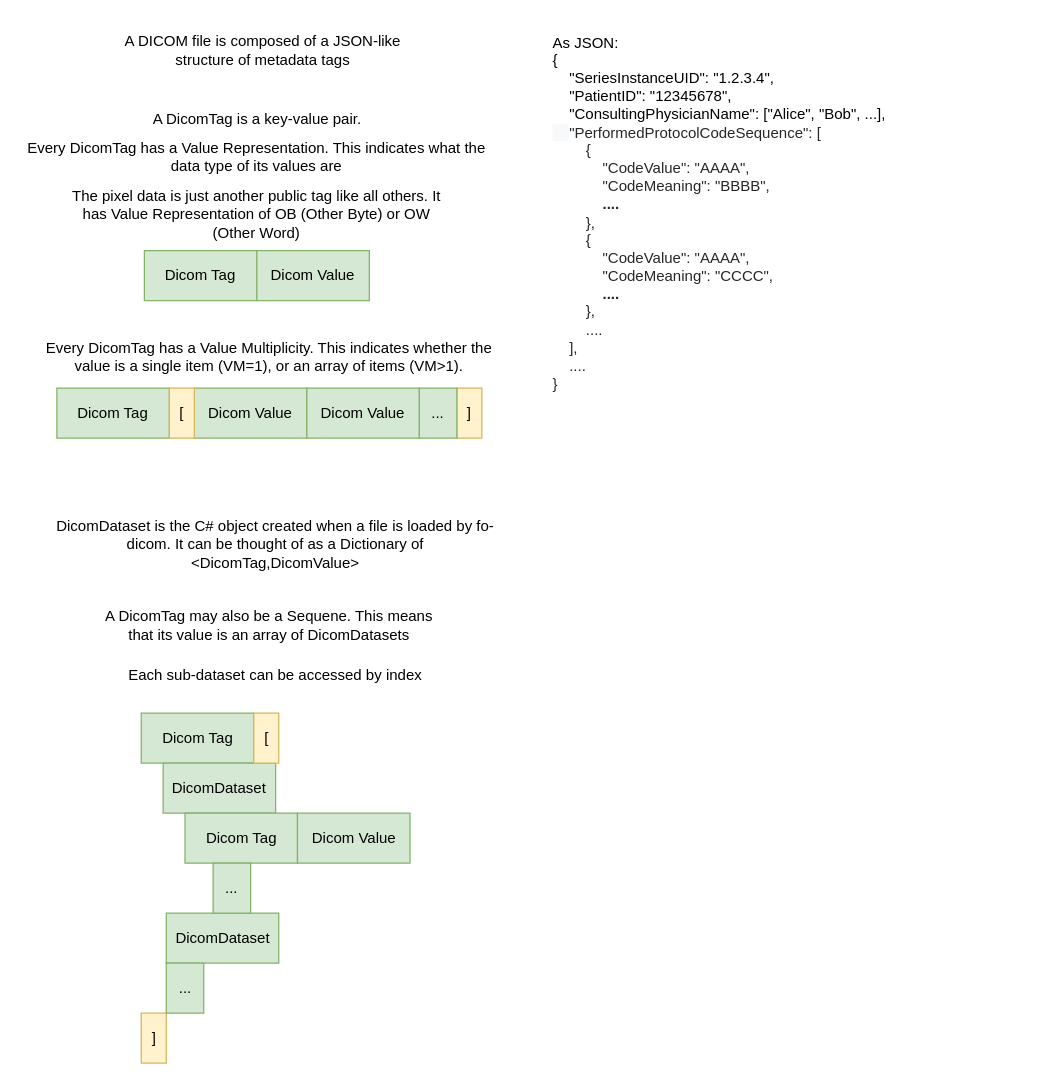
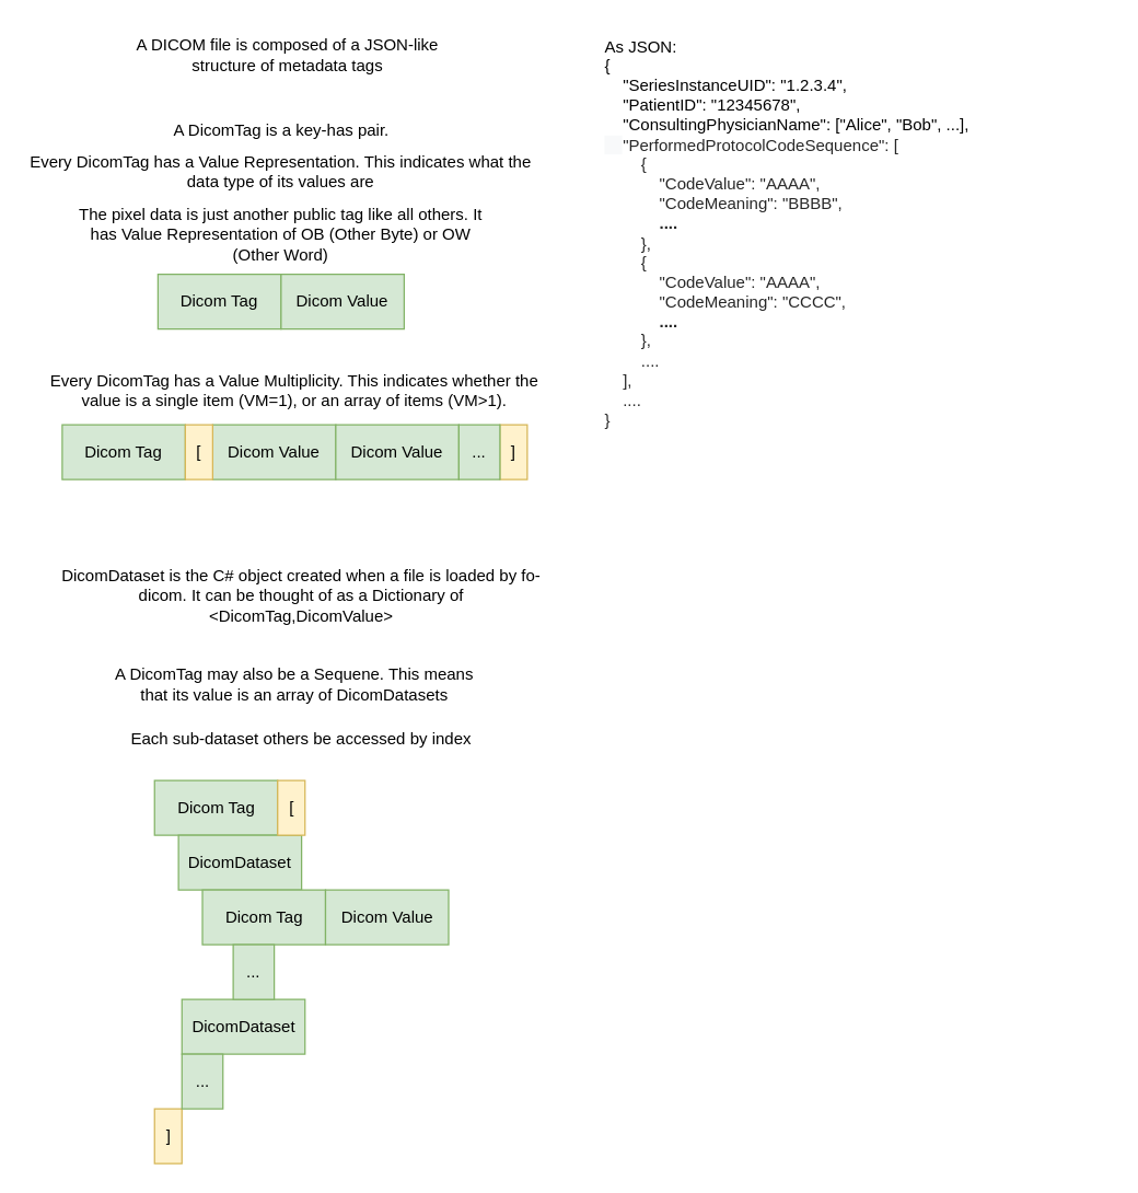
  <mxCell id="0" />
  <mxCell id="1" parent="0" />
  <mxCell id="2" value="DicomDataset is the C# object created when a file is loaded by fo-dicom. It can be thought of as a Dictionary of &amp;lt;DicomTag,DicomValue&amp;gt;" style="text;html=1;strokeColor=none;fillColor=none;align=center;verticalAlign=middle;whiteSpace=wrap;rounded=0;" vertex="1" parent="1"><mxGeometry x="35" y="390" width="370" height="90" as="geometry" /></mxCell>
  <mxCell id="3" value="Every DicomTag has a Value Multiplicity. This indicates whether the value is a single item (VM=1), or an array of items (VM&amp;gt;1)." style="text;html=1;strokeColor=none;fillColor=none;align=center;verticalAlign=middle;whiteSpace=wrap;rounded=0;" vertex="1" parent="1"><mxGeometry x="35" y="270" width="360" height="30" as="geometry" /></mxCell>
  <mxCell id="4" value="A DicomTag may also be a Sequene. This means that its value is an array of DicomDatasets" style="text;html=1;strokeColor=none;fillColor=none;align=center;verticalAlign=middle;whiteSpace=wrap;rounded=0;" vertex="1" parent="1"><mxGeometry x="75" y="480" width="280" height="40" as="geometry" /></mxCell>
  <mxCell id="5" value="&lt;font style=&quot;font-size: 12px&quot;&gt;As JSON:&lt;br&gt;{&lt;br&gt;&amp;nbsp; &amp;nbsp; &quot;SeriesInstanceUID&quot;: &quot;1.2.3.4&quot;,&lt;br&gt;&lt;/font&gt;&lt;div&gt;&lt;span&gt;&lt;font style=&quot;font-size: 12px&quot;&gt;&amp;nbsp; &amp;nbsp; &quot;PatientID&quot;: &quot;12345678&quot;,&lt;/font&gt;&lt;/span&gt;&lt;/div&gt;&lt;div&gt;&lt;span&gt;&lt;font style=&quot;font-size: 12px&quot;&gt;&amp;nbsp; &amp;nbsp; &quot;ConsultingPhysicianName&quot;: [&quot;Alice&quot;, &quot;Bob&quot;, ...],&lt;/font&gt;&lt;/span&gt;&lt;/div&gt;&lt;div&gt;&lt;span style=&quot;background-color: rgb(248 , 249 , 250)&quot;&gt;&amp;nbsp; &amp;nbsp;&amp;nbsp;&lt;/span&gt;&lt;span style=&quot;background-color: rgb(255 , 255 , 255) ; color: rgb(39 , 39 , 39)&quot;&gt;&quot;PerformedProtocolCodeSequence&quot;: [&lt;/span&gt;&lt;/div&gt;&lt;div&gt;&lt;span style=&quot;color: rgb(39 , 39 , 39) ; font-family: , &amp;#34;blinkmacsystemfont&amp;#34; , &amp;#34;segoe ui&amp;#34; , &amp;#34;roboto&amp;#34; , &amp;#34;helvetica&amp;#34; , &amp;#34;arial&amp;#34; , sans-serif , &amp;#34;apple color emoji&amp;#34; , &amp;#34;segoe ui emoji&amp;#34; , &amp;#34;segoe ui symbol&amp;#34; ; background-color: rgb(255 , 255 , 255)&quot;&gt;&lt;font style=&quot;font-size: 12px&quot;&gt;&amp;nbsp; &amp;nbsp; &amp;nbsp; &amp;nbsp; {&lt;/font&gt;&lt;/span&gt;&lt;/div&gt;&lt;div&gt;&lt;span style=&quot;color: rgb(39 , 39 , 39) ; font-family: , &amp;#34;blinkmacsystemfont&amp;#34; , &amp;#34;segoe ui&amp;#34; , &amp;#34;roboto&amp;#34; , &amp;#34;helvetica&amp;#34; , &amp;#34;arial&amp;#34; , sans-serif , &amp;#34;apple color emoji&amp;#34; , &amp;#34;segoe ui emoji&amp;#34; , &amp;#34;segoe ui symbol&amp;#34; ; background-color: rgb(255 , 255 , 255)&quot;&gt;&lt;font style=&quot;font-size: 12px&quot;&gt;&amp;nbsp; &amp;nbsp; &amp;nbsp; &amp;nbsp; &amp;nbsp; &amp;nbsp; &quot;CodeValue&quot;: &quot;AAAA&quot;,&lt;/font&gt;&lt;/span&gt;&lt;/div&gt;&lt;div&gt;&lt;span style=&quot;color: rgb(39 , 39 , 39) ; font-family: , &amp;#34;blinkmacsystemfont&amp;#34; , &amp;#34;segoe ui&amp;#34; , &amp;#34;roboto&amp;#34; , &amp;#34;helvetica&amp;#34; , &amp;#34;arial&amp;#34; , sans-serif , &amp;#34;apple color emoji&amp;#34; , &amp;#34;segoe ui emoji&amp;#34; , &amp;#34;segoe ui symbol&amp;#34; ; background-color: rgb(255 , 255 , 255)&quot;&gt;&lt;font style=&quot;font-size: 12px&quot;&gt;&amp;nbsp; &amp;nbsp; &amp;nbsp; &amp;nbsp; &amp;nbsp; &amp;nbsp; &quot;CodeMeaning&quot;: &quot;BBBB&quot;,&lt;/font&gt;&lt;/span&gt;&lt;/div&gt;&lt;div&gt;&lt;span style=&quot;color: rgb(39 , 39 , 39) ; font-family: , &amp;#34;blinkmacsystemfont&amp;#34; , &amp;#34;segoe ui&amp;#34; , &amp;#34;roboto&amp;#34; , &amp;#34;helvetica&amp;#34; , &amp;#34;arial&amp;#34; , sans-serif , &amp;#34;apple color emoji&amp;#34; , &amp;#34;segoe ui emoji&amp;#34; , &amp;#34;segoe ui symbol&amp;#34; ; background-color: rgb(255 , 255 , 255)&quot;&gt;&lt;font style=&quot;font-size: 12px&quot;&gt;&lt;b&gt;&amp;nbsp; &amp;nbsp; &amp;nbsp; &amp;nbsp; &amp;nbsp; &amp;nbsp; ....&lt;/b&gt;&lt;/font&gt;&lt;/span&gt;&lt;/div&gt;&lt;div&gt;&lt;span style=&quot;color: rgb(39 , 39 , 39) ; font-family: , &amp;#34;blinkmacsystemfont&amp;#34; , &amp;#34;segoe ui&amp;#34; , &amp;#34;roboto&amp;#34; , &amp;#34;helvetica&amp;#34; , &amp;#34;arial&amp;#34; , sans-serif , &amp;#34;apple color emoji&amp;#34; , &amp;#34;segoe ui emoji&amp;#34; , &amp;#34;segoe ui symbol&amp;#34; ; background-color: rgb(255 , 255 , 255)&quot;&gt;&lt;font style=&quot;font-size: 12px&quot;&gt;&amp;nbsp; &amp;nbsp; &amp;nbsp; &amp;nbsp; },&lt;/font&gt;&lt;/span&gt;&lt;/div&gt;&lt;div&gt;&lt;div&gt;&lt;span style=&quot;color: rgb(39 , 39 , 39) ; background-color: rgb(255 , 255 , 255)&quot;&gt;&amp;nbsp; &amp;nbsp; &amp;nbsp; &amp;nbsp; {&lt;/span&gt;&lt;/div&gt;&lt;div&gt;&lt;span style=&quot;color: rgb(39 , 39 , 39) ; background-color: rgb(255 , 255 , 255)&quot;&gt;&amp;nbsp; &amp;nbsp; &amp;nbsp; &amp;nbsp; &amp;nbsp; &amp;nbsp; &quot;CodeValue&quot;: &quot;AAAA&quot;,&lt;/span&gt;&lt;/div&gt;&lt;div&gt;&lt;span style=&quot;color: rgb(39 , 39 , 39) ; background-color: rgb(255 , 255 , 255)&quot;&gt;&amp;nbsp; &amp;nbsp; &amp;nbsp; &amp;nbsp; &amp;nbsp; &amp;nbsp; &quot;CodeMeaning&quot;: &quot;CCCC&quot;,&lt;/span&gt;&lt;/div&gt;&lt;div&gt;&lt;span style=&quot;color: rgb(39 , 39 , 39) ; background-color: rgb(255 , 255 , 255)&quot;&gt;&lt;b&gt;&amp;nbsp; &amp;nbsp; &amp;nbsp; &amp;nbsp; &amp;nbsp; &amp;nbsp; ....&lt;/b&gt;&lt;/span&gt;&lt;/div&gt;&lt;div&gt;&lt;span style=&quot;color: rgb(39 , 39 , 39) ; background-color: rgb(255 , 255 , 255)&quot;&gt;&amp;nbsp; &amp;nbsp; &amp;nbsp; &amp;nbsp; },&lt;/span&gt;&lt;/div&gt;&lt;div&gt;&lt;span style=&quot;color: rgb(39 , 39 , 39) ; background-color: rgb(255 , 255 , 255)&quot;&gt;&amp;nbsp; &amp;nbsp; &amp;nbsp; &amp;nbsp; ....&lt;/span&gt;&lt;/div&gt;&lt;div&gt;&lt;span style=&quot;background-color: rgb(255 , 255 , 255) ; color: rgb(39 , 39 , 39)&quot;&gt;&amp;nbsp; &amp;nbsp;&amp;nbsp;&lt;/span&gt;&lt;span style=&quot;background-color: rgb(255 , 255 , 255) ; color: rgb(39 , 39 , 39) ; font-family: , &amp;#34;blinkmacsystemfont&amp;#34; , &amp;#34;segoe ui&amp;#34; , &amp;#34;roboto&amp;#34; , &amp;#34;helvetica&amp;#34; , &amp;#34;arial&amp;#34; , sans-serif , &amp;#34;apple color emoji&amp;#34; , &amp;#34;segoe ui emoji&amp;#34; , &amp;#34;segoe ui symbol&amp;#34;&quot;&gt;],&lt;/span&gt;&lt;/div&gt;&lt;/div&gt;&lt;div&gt;&lt;span style=&quot;background-color: rgb(255 , 255 , 255) ; color: rgb(39 , 39 , 39) ; font-family: , &amp;#34;blinkmacsystemfont&amp;#34; , &amp;#34;segoe ui&amp;#34; , &amp;#34;roboto&amp;#34; , &amp;#34;helvetica&amp;#34; , &amp;#34;arial&amp;#34; , sans-serif , &amp;#34;apple color emoji&amp;#34; , &amp;#34;segoe ui emoji&amp;#34; , &amp;#34;segoe ui symbol&amp;#34;&quot;&gt;&amp;nbsp; &amp;nbsp; ....&lt;/span&gt;&lt;/div&gt;&lt;div&gt;&lt;span style=&quot;background-color: rgb(255 , 255 , 255) ; color: rgb(39 , 39 , 39) ; font-family: , &amp;#34;blinkmacsystemfont&amp;#34; , &amp;#34;segoe ui&amp;#34; , &amp;#34;roboto&amp;#34; , &amp;#34;helvetica&amp;#34; , &amp;#34;arial&amp;#34; , sans-serif , &amp;#34;apple color emoji&amp;#34; , &amp;#34;segoe ui emoji&amp;#34; , &amp;#34;segoe ui symbol&amp;#34;&quot;&gt;}&lt;/span&gt;&lt;/div&gt;" style="text;html=1;strokeColor=none;fillColor=none;align=left;verticalAlign=middle;whiteSpace=wrap;rounded=0;" vertex="1" parent="1"><mxGeometry x="440" y="35" width="370" height="270" as="geometry" /></mxCell>
  <mxCell id="6" value="Every DicomTag has a Value Representation. This indicates what the data type of its values are" style="text;html=1;strokeColor=none;fillColor=none;align=center;verticalAlign=middle;whiteSpace=wrap;rounded=0;" vertex="1" parent="1"><mxGeometry x="20" y="100" width="370" height="50" as="geometry" /></mxCell>
  <mxCell id="7" value="&lt;span&gt;The pixel data is just another public tag like all others. It has Value Representation of OB (Other Byte) or OW (Other Word)&lt;/span&gt;" style="text;html=1;strokeColor=none;fillColor=none;align=center;verticalAlign=middle;whiteSpace=wrap;rounded=0;" vertex="1" parent="1"><mxGeometry x="50" y="170" width="310" as="geometry" /></mxCell>
  <mxCell id="8" value="A DICOM file is composed of a JSON-like structure of metadata tags" style="text;html=1;strokeColor=none;fillColor=none;align=center;verticalAlign=middle;whiteSpace=wrap;rounded=0;" vertex="1" parent="1"><mxGeometry x="95" y="20" width="230" height="40" as="geometry" /></mxCell>
  <mxCell id="9" value="" style="group" vertex="1" connectable="0" parent="1"><mxGeometry x="45" y="310" width="340" height="40" as="geometry" /></mxCell>
  <mxCell id="10" value="Dicom Tag" style="text;html=1;strokeColor=#82b366;fillColor=#d5e8d4;align=center;verticalAlign=middle;whiteSpace=wrap;rounded=0;" vertex="1" parent="9"><mxGeometry width="90" height="40" as="geometry" /></mxCell>
  <mxCell id="11" value="Dicom Value" style="text;html=1;strokeColor=#82b366;fillColor=#d5e8d4;align=center;verticalAlign=middle;whiteSpace=wrap;rounded=0;" vertex="1" parent="9"><mxGeometry x="110" width="90" height="40" as="geometry" /></mxCell>
  <mxCell id="12" value="Dicom Value" style="text;html=1;strokeColor=#82b366;fillColor=#d5e8d4;align=center;verticalAlign=middle;whiteSpace=wrap;rounded=0;" vertex="1" parent="9"><mxGeometry x="200" width="90" height="40" as="geometry" /></mxCell>
  <mxCell id="13" value="[" style="text;html=1;strokeColor=#d6b656;fillColor=#fff2cc;align=center;verticalAlign=middle;whiteSpace=wrap;rounded=0;" vertex="1" parent="9"><mxGeometry x="90" width="20" height="40" as="geometry" /></mxCell>
  <mxCell id="14" value="]" style="text;html=1;strokeColor=#d6b656;fillColor=#fff2cc;align=center;verticalAlign=middle;whiteSpace=wrap;rounded=0;" vertex="1" parent="9"><mxGeometry x="320" width="20" height="40" as="geometry" /></mxCell>
  <mxCell id="15" value="..." style="text;html=1;strokeColor=#82b366;fillColor=#d5e8d4;align=center;verticalAlign=middle;whiteSpace=wrap;rounded=0;" vertex="1" parent="9"><mxGeometry x="290" width="30" height="40" as="geometry" /></mxCell>
  <mxCell id="16" value="" style="group" vertex="1" connectable="0" parent="1"><mxGeometry x="115" y="200" width="180" height="40" as="geometry" /></mxCell>
  <mxCell id="17" value="Dicom Tag" style="text;html=1;strokeColor=#82b366;fillColor=#d5e8d4;align=center;verticalAlign=middle;whiteSpace=wrap;rounded=0;" vertex="1" parent="16"><mxGeometry width="90" height="40" as="geometry" /></mxCell>
  <mxCell id="18" value="Dicom Value" style="text;html=1;strokeColor=#82b366;fillColor=#d5e8d4;align=center;verticalAlign=middle;whiteSpace=wrap;rounded=0;" vertex="1" parent="16"><mxGeometry x="90" width="90" height="40" as="geometry" /></mxCell>
- <mxCell id="19" value="A DicomTag is a key-value pair." style="text;html=1;strokeColor=none;fillColor=none;align=center;verticalAlign=middle;whiteSpace=wrap;rounded=0;" vertex="1" parent="1"><mxGeometry x="117.5" y="80" width="175" height="30" as="geometry" /></mxCell>
+ <mxCell id="19" value="A DicomTag is a key-has pair." style="text;html=1;strokeColor=none;fillColor=none;align=center;verticalAlign=middle;whiteSpace=wrap;rounded=0;" vertex="1" parent="1"><mxGeometry x="117.5" y="80" width="175" height="30" as="geometry" /></mxCell>
  <mxCell id="20" value="" style="group" vertex="1" connectable="0" parent="1"><mxGeometry x="112.5" y="570" width="215" height="280" as="geometry" /></mxCell>
  <mxCell id="21" value="Dicom Tag" style="text;html=1;strokeColor=#82b366;fillColor=#d5e8d4;align=center;verticalAlign=middle;whiteSpace=wrap;rounded=0;" vertex="1" parent="20"><mxGeometry width="90" height="40" as="geometry" /></mxCell>
  <mxCell id="22" value="DicomDataset" style="text;html=1;strokeColor=#82b366;fillColor=#d5e8d4;align=center;verticalAlign=middle;whiteSpace=wrap;rounded=0;" vertex="1" parent="20"><mxGeometry x="17.5" y="40" width="90" height="40" as="geometry" /></mxCell>
  <mxCell id="23" value="DicomDataset" style="text;html=1;strokeColor=#82b366;fillColor=#d5e8d4;align=center;verticalAlign=middle;whiteSpace=wrap;rounded=0;" vertex="1" parent="20"><mxGeometry x="20" y="160" width="90" height="40" as="geometry" /></mxCell>
  <mxCell id="24" value="[" style="text;html=1;strokeColor=#d6b656;fillColor=#fff2cc;align=center;verticalAlign=middle;whiteSpace=wrap;rounded=0;" vertex="1" parent="20"><mxGeometry x="90" width="20" height="40" as="geometry" /></mxCell>
  <mxCell id="25" value="]" style="text;html=1;strokeColor=#d6b656;fillColor=#fff2cc;align=center;verticalAlign=middle;whiteSpace=wrap;rounded=0;" vertex="1" parent="20"><mxGeometry y="240" width="20" height="40" as="geometry" /></mxCell>
  <mxCell id="26" value="..." style="text;html=1;strokeColor=#82b366;fillColor=#d5e8d4;align=center;verticalAlign=middle;whiteSpace=wrap;rounded=0;" vertex="1" parent="20"><mxGeometry x="20" y="200" width="30" height="40" as="geometry" /></mxCell>
  <mxCell id="27" value="" style="group" vertex="1" connectable="0" parent="20"><mxGeometry x="35" y="80" width="180" height="40" as="geometry" /></mxCell>
  <mxCell id="28" value="Dicom Tag" style="text;html=1;strokeColor=#82b366;fillColor=#d5e8d4;align=center;verticalAlign=middle;whiteSpace=wrap;rounded=0;" vertex="1" parent="27"><mxGeometry width="90" height="40" as="geometry" /></mxCell>
  <mxCell id="29" value="Dicom Value" style="text;html=1;strokeColor=#82b366;fillColor=#d5e8d4;align=center;verticalAlign=middle;whiteSpace=wrap;rounded=0;" vertex="1" parent="27"><mxGeometry x="90" width="90" height="40" as="geometry" /></mxCell>
  <mxCell id="30" value="..." style="text;html=1;strokeColor=#82b366;fillColor=#d5e8d4;align=center;verticalAlign=middle;whiteSpace=wrap;rounded=0;" vertex="1" parent="20"><mxGeometry x="57.5" y="120" width="30" height="40" as="geometry" /></mxCell>
- <mxCell id="31" value="Each sub-dataset can be accessed by index" style="text;html=1;strokeColor=none;fillColor=none;align=center;verticalAlign=middle;whiteSpace=wrap;rounded=0;" vertex="1" parent="1"><mxGeometry x="80" y="520" width="280" height="40" as="geometry" /></mxCell>
+ <mxCell id="31" value="Each sub-dataset others be accessed by index" style="text;html=1;strokeColor=none;fillColor=none;align=center;verticalAlign=middle;whiteSpace=wrap;rounded=0;" vertex="1" parent="1"><mxGeometry x="80" y="520" width="280" height="40" as="geometry" /></mxCell>
